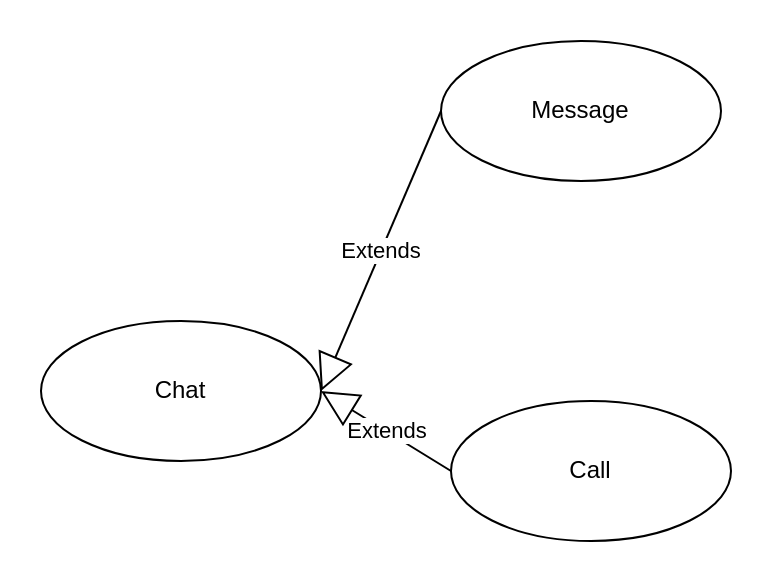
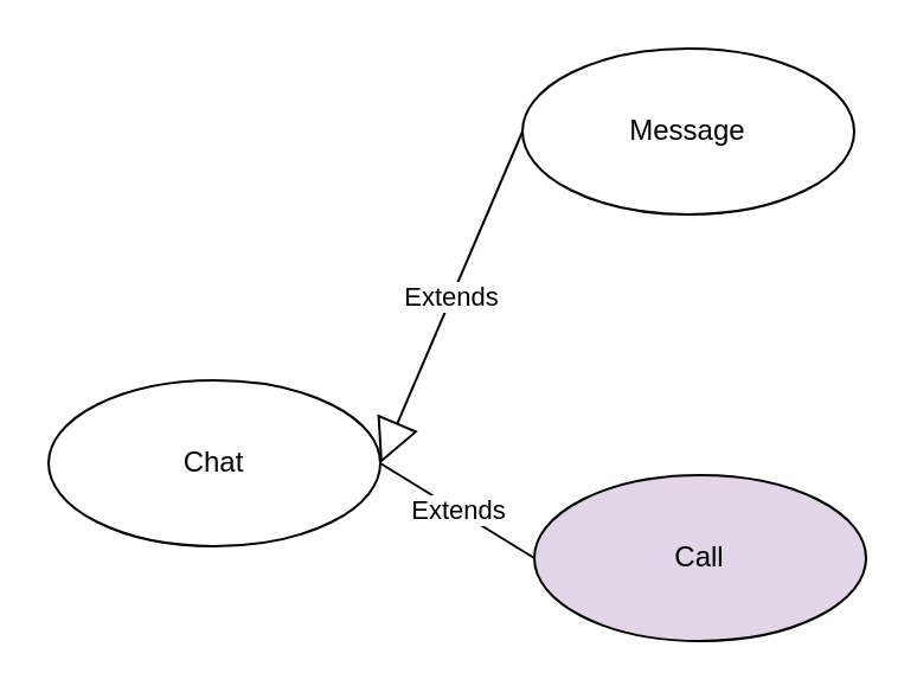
  <mxCell id="0" />
  <mxCell id="1" parent="0" />
  <mxCell id="2" value="Chat" style="ellipse;whiteSpace=wrap;html=1;" vertex="1" parent="1"><mxGeometry x="20" y="160" width="140" height="70" as="geometry" /></mxCell>
  <mxCell id="3" value="Message" style="ellipse;whiteSpace=wrap;html=1;" vertex="1" parent="1"><mxGeometry x="220" y="20" width="140" height="70" as="geometry" /></mxCell>
- <mxCell id="4" value="Call" style="ellipse;whiteSpace=wrap;html=1;" vertex="1" parent="1"><mxGeometry x="225" y="200" width="140" height="70" as="geometry" /></mxCell>
+ <mxCell id="4" value="Call" style="ellipse;whiteSpace=wrap;html=1;fillColor=#e1d5e7;" vertex="1" parent="1"><mxGeometry x="225" y="200" width="140" height="70" as="geometry" /></mxCell>
  <mxCell id="5" value="Extends" style="endArrow=block;endSize=16;endFill=0;html=1;exitX=0;exitY=0.5;exitDx=0;exitDy=0;entryX=1;entryY=0.5;entryDx=0;entryDy=0;" edge="1" parent="1" source="3" target="2"><mxGeometry width="160" relative="1" as="geometry"><mxPoint x="210" y="190" as="sourcePoint" /><mxPoint x="370" y="190" as="targetPoint" /></mxGeometry></mxCell>
- <mxCell id="6" value="Extends" style="endArrow=block;endSize=16;endFill=0;html=1;exitX=0;exitY=0.5;exitDx=0;exitDy=0;entryX=1;entryY=0.5;entryDx=0;entryDy=0;" edge="1" parent="1" source="4" target="2"><mxGeometry width="160" relative="1" as="geometry"><mxPoint x="210" y="190" as="sourcePoint" /><mxPoint x="370" y="190" as="targetPoint" /></mxGeometry></mxCell>
+ <mxCell id="6" value="Extends" style="endArrow=none;endSize=16;endFill=0;html=1;exitX=0;exitY=0.5;exitDx=0;exitDy=0;entryX=1;entryY=0.5;entryDx=0;entryDy=0;" edge="1" parent="1" source="4" target="2"><mxGeometry width="160" relative="1" as="geometry"><mxPoint x="210" y="190" as="sourcePoint" /><mxPoint x="370" y="190" as="targetPoint" /></mxGeometry></mxCell>
